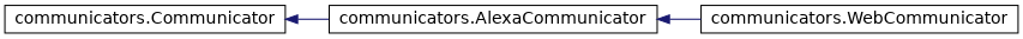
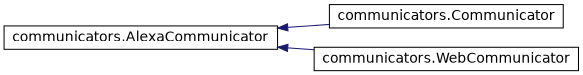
  digraph {
    rankdir=LR
    node [color=black fillcolor=white fontname=Helvetica fontsize=14 shape=record style=filled]
    edge [color=midnightblue dir=back fontname=Helvetica fontsize=14 labelfontname=Helvetica labelfontsize=14 style=solid]
    n1 [height=0.2 label="communicators.Communicator" width=0.4]
    n2 [height=0.2 label="communicators.AlexaCommunicator" width=0.4]
    n3 [height=0.2 label="communicators.WebCommunicator" width=0.4]
-   n1 -> n2
+   n2 -> n1
    n2 -> n3
  }
